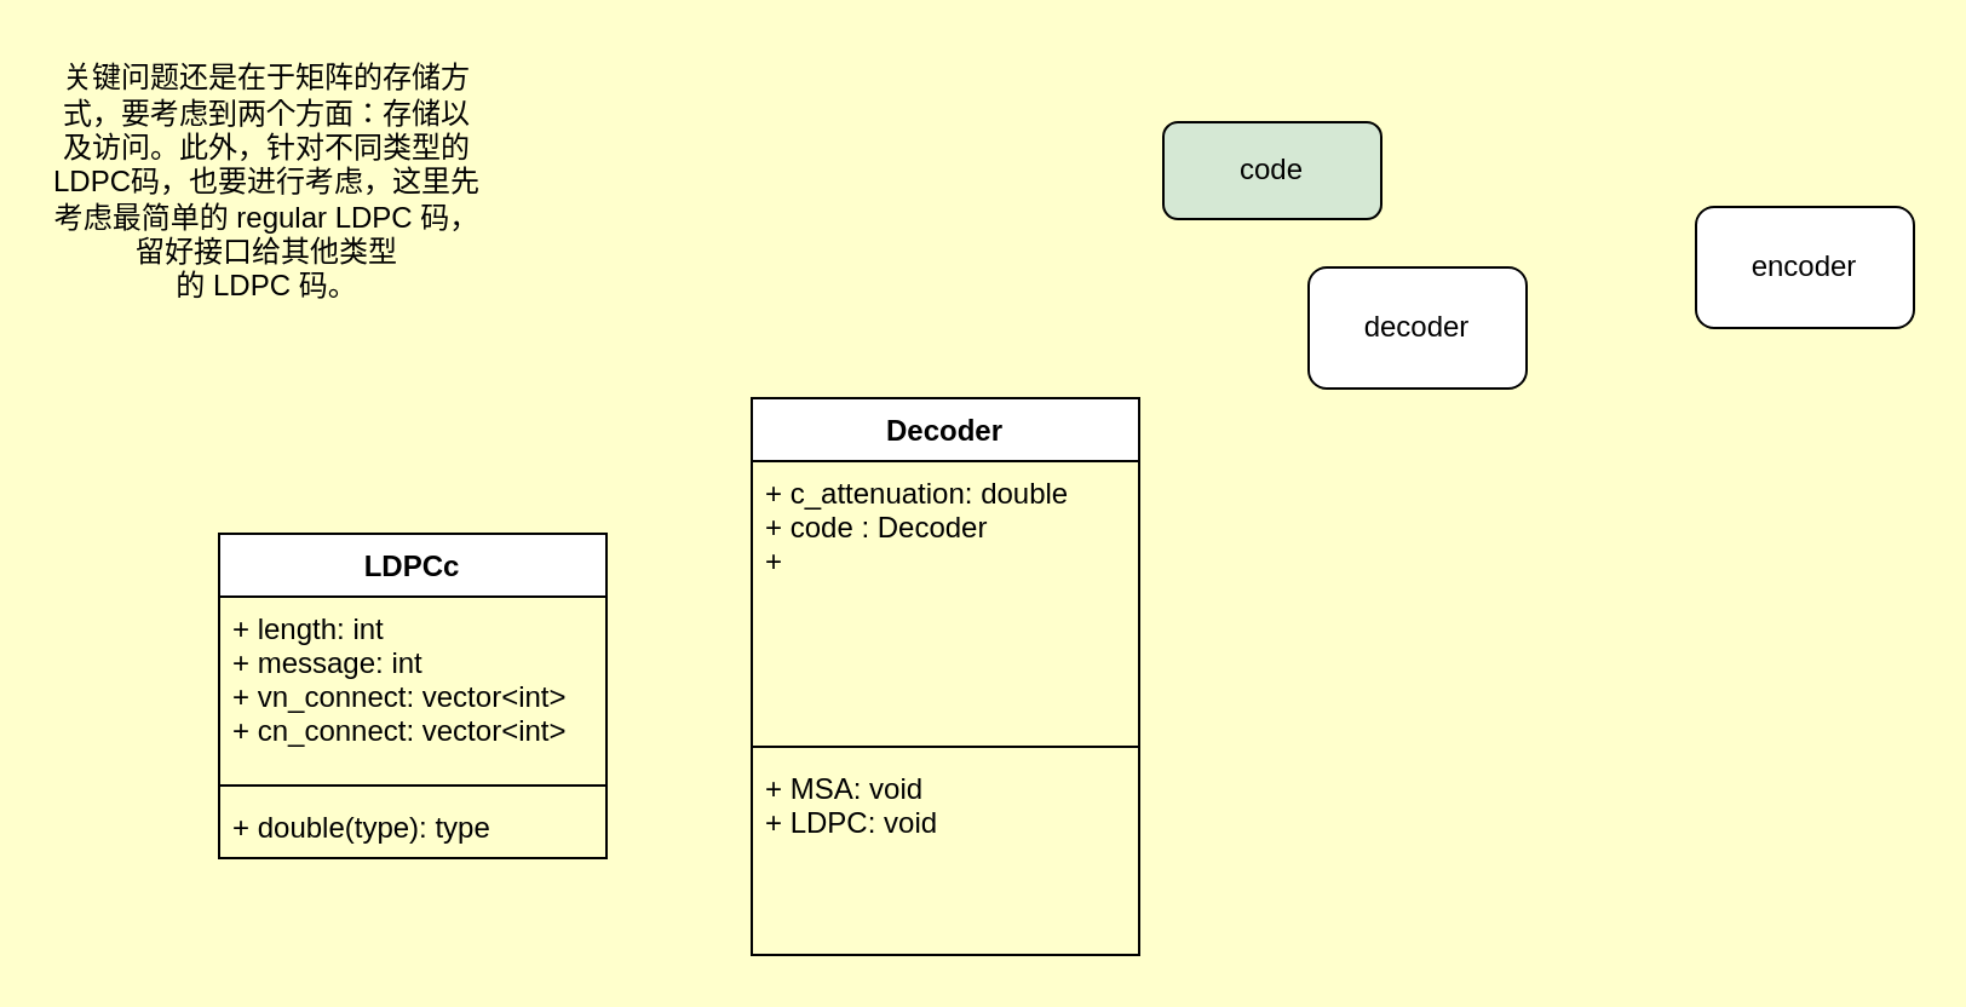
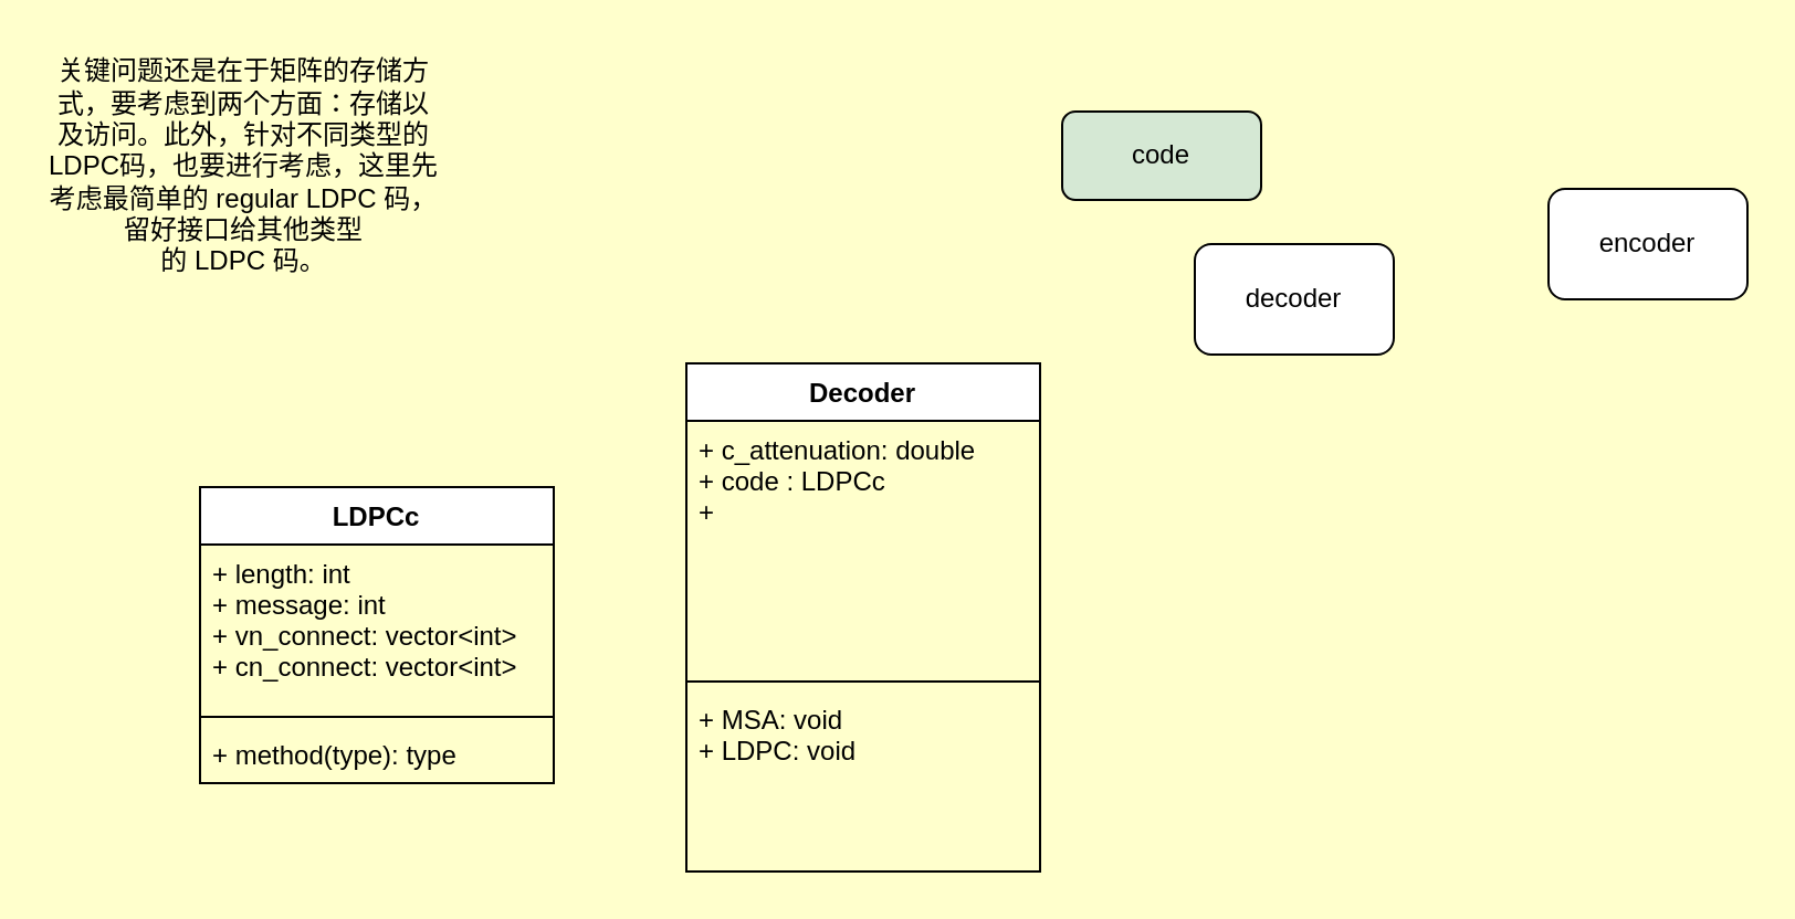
  <mxCell id="0" />
  <mxCell id="1" parent="0" />
  <mxCell id="2" value="encoder" style="rounded=1;whiteSpace=wrap;html=1;" parent="1" vertex="1"><mxGeometry x="700" y="85" width="90" height="50" as="geometry" /></mxCell>
  <mxCell id="3" value="decoder" style="rounded=1;whiteSpace=wrap;html=1;" parent="1" vertex="1"><mxGeometry x="540" y="110" width="90" height="50" as="geometry" /></mxCell>
  <mxCell id="4" value="code" style="rounded=1;whiteSpace=wrap;html=1;fillColor=#d5e8d4;" parent="1" vertex="1"><mxGeometry x="480" y="50" width="90" height="40" as="geometry" /></mxCell>
  <mxCell id="5" value="LDPCc" style="swimlane;fontStyle=1;align=center;verticalAlign=top;childLayout=stackLayout;horizontal=1;startSize=26;horizontalStack=0;resizeParent=1;resizeParentMax=0;resizeLast=0;collapsible=1;marginBottom=0;" parent="1" vertex="1"><mxGeometry x="90" y="220" width="160" height="134" as="geometry"><mxRectangle x="120" y="60" width="100" height="26" as="alternateBounds" /></mxGeometry></mxCell>
  <mxCell id="6" value="+ length: int&#10;+ message: int&#10;+ vn_connect: vector&lt;int&gt;&#10;+ cn_connect: vector&lt;int&gt;" style="text;strokeColor=none;fillColor=none;align=left;verticalAlign=top;spacingLeft=4;spacingRight=4;overflow=hidden;rotatable=0;points=[[0,0.5],[1,0.5]];portConstraint=eastwest;" parent="5" vertex="1"><mxGeometry y="26" width="160" height="74" as="geometry" /></mxCell>
  <mxCell id="7" value="" style="line;strokeWidth=1;fillColor=none;align=left;verticalAlign=middle;spacingTop=-1;spacingLeft=3;spacingRight=3;rotatable=0;labelPosition=right;points=[];portConstraint=eastwest;" parent="5" vertex="1"><mxGeometry y="100" width="160" height="8" as="geometry" /></mxCell>
- <mxCell id="8" value="+ double(type): type" style="text;strokeColor=none;fillColor=none;align=left;verticalAlign=top;spacingLeft=4;spacingRight=4;overflow=hidden;rotatable=0;points=[[0,0.5],[1,0.5]];portConstraint=eastwest;" parent="5" vertex="1"><mxGeometry y="108" width="160" height="26" as="geometry" /></mxCell>
+ <mxCell id="8" value="+ method(type): type" style="text;strokeColor=none;fillColor=none;align=left;verticalAlign=top;spacingLeft=4;spacingRight=4;overflow=hidden;rotatable=0;points=[[0,0.5],[1,0.5]];portConstraint=eastwest;" parent="5" vertex="1"><mxGeometry y="108" width="160" height="26" as="geometry" /></mxCell>
  <mxCell id="9" value="Decoder" style="swimlane;fontStyle=1;align=center;verticalAlign=top;childLayout=stackLayout;horizontal=1;startSize=26;horizontalStack=0;resizeParent=1;resizeParentMax=0;resizeLast=0;collapsible=1;marginBottom=0;" parent="1" vertex="1"><mxGeometry x="310" y="164" width="160" height="230" as="geometry" /></mxCell>
- <mxCell id="10" value="+ c_attenuation: double&#10;+ code : Decoder&#10;+ " style="text;strokeColor=none;fillColor=none;align=left;verticalAlign=top;spacingLeft=4;spacingRight=4;overflow=hidden;rotatable=0;points=[[0,0.5],[1,0.5]];portConstraint=eastwest;" parent="9" vertex="1"><mxGeometry y="26" width="160" height="114" as="geometry" /></mxCell>
+ <mxCell id="10" value="+ c_attenuation: double&#10;+ code : LDPCc&#10;+ " style="text;strokeColor=none;fillColor=none;align=left;verticalAlign=top;spacingLeft=4;spacingRight=4;overflow=hidden;rotatable=0;points=[[0,0.5],[1,0.5]];portConstraint=eastwest;" parent="9" vertex="1"><mxGeometry y="26" width="160" height="114" as="geometry" /></mxCell>
  <mxCell id="11" value="" style="line;strokeWidth=1;fillColor=none;align=left;verticalAlign=middle;spacingTop=-1;spacingLeft=3;spacingRight=3;rotatable=0;labelPosition=right;points=[];portConstraint=eastwest;" parent="9" vertex="1"><mxGeometry y="140" width="160" height="8" as="geometry" /></mxCell>
  <mxCell id="12" value="+ MSA: void&#10;+ LDPC: void" style="text;strokeColor=none;fillColor=none;align=left;verticalAlign=top;spacingLeft=4;spacingRight=4;overflow=hidden;rotatable=0;points=[[0,0.5],[1,0.5]];portConstraint=eastwest;" parent="9" vertex="1"><mxGeometry y="148" width="160" height="82" as="geometry" /></mxCell>
  <mxCell id="13" value="关键问题还是在于矩阵的存储方式，要考虑到两个方面：存储以及访问。此外，针对不同类型的LDPC码，也要进行考虑，这里先考虑最简单的&amp;nbsp;regular&amp;nbsp;LDPC&amp;nbsp;码，留好接口给其他类型的&amp;nbsp;LDPC&amp;nbsp;码。" style="text;html=1;strokeColor=none;fillColor=none;align=center;verticalAlign=middle;whiteSpace=wrap;rounded=0;" parent="1" vertex="1"><mxGeometry x="20" y="20" width="180" height="110" as="geometry" /></mxCell>
